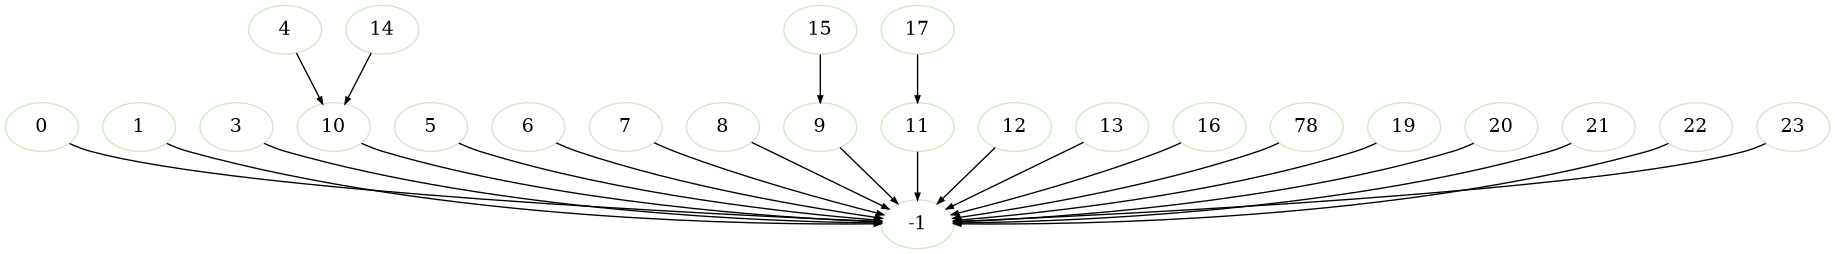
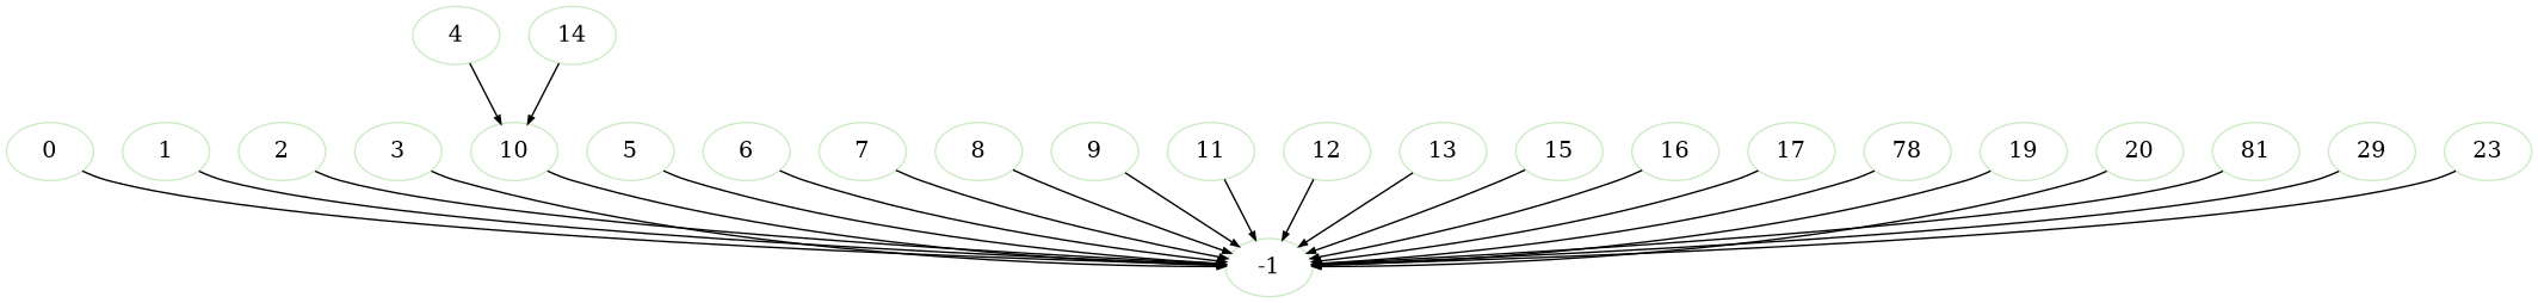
  digraph {
    fontsize=12
    node [color="/pastel16/3" penwidth=1]
    edge [arrowsize=0.5 color=black fontsize=10]
    n1 [label=0]
    -1
    n3 [label=1]
+   n4 [label=2]
    n5 [label=3]
    n6 [label=4]
    n7 [label=10]
    n8 [label=5]
    n9 [label=6]
    n10 [label=7]
    n11 [label=8]
    n12 [label=9]
    n13 [label=11]
    n14 [label=12]
    n15 [label=13]
    n16 [label=14]
    n17 [label=15]
    n18 [label=16]
    n19 [label=17]
    n20 [label=78]
    n21 [label=19]
    n22 [label=20]
-   n23 [label=21]
-   n24 [label=22]
+   n23 [label=81]
+   n24 [label=29]
    n25 [label=23]
    n1 -> -1
    n3 -> -1
+   n4 -> -1
    n5 -> -1
    n6 -> n7
    n7 -> -1
    n8 -> -1
    n9 -> -1
    n10 -> -1
    n11 -> -1
    n12 -> -1
    n13 -> -1
    n14 -> -1
    n15 -> -1
    n16 -> n7
-   n17 -> n12
+   n17 -> -1
    n18 -> -1
-   n19 -> n13
+   n19 -> -1
    n20 -> -1
    n21 -> -1
    n22 -> -1
    n23 -> -1
    n24 -> -1
    n25 -> -1
  }
